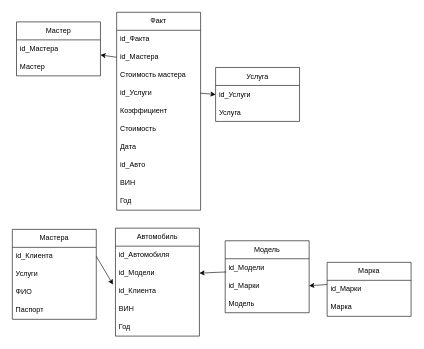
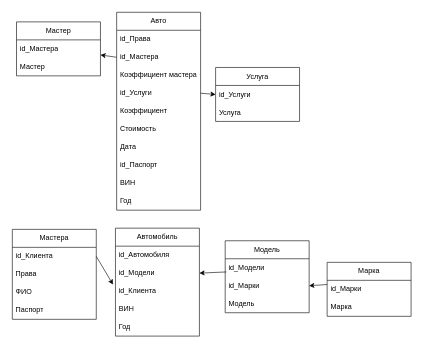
  <mxCell id="0" />
  <mxCell id="1" parent="0" />
- <mxCell id="2" value="Факт" style="swimlane;fontStyle=0;childLayout=stackLayout;horizontal=1;startSize=30;horizontalStack=0;resizeParent=1;resizeParentMax=0;resizeLast=0;collapsible=1;marginBottom=0;whiteSpace=wrap;html=1;" parent="1" vertex="1"><mxGeometry x="194" y="20" width="140" height="330" as="geometry" /></mxCell>
- <mxCell id="3" value="id_Факта" style="text;strokeColor=none;fillColor=none;align=left;verticalAlign=middle;spacingLeft=4;spacingRight=4;overflow=hidden;points=[[0,0.5],[1,0.5]];portConstraint=eastwest;rotatable=0;whiteSpace=wrap;html=1;" parent="2" vertex="1"><mxGeometry y="30" width="140" height="30" as="geometry" /></mxCell>
+ <mxCell id="2" value="Авто" style="swimlane;fontStyle=0;childLayout=stackLayout;horizontal=1;startSize=30;horizontalStack=0;resizeParent=1;resizeParentMax=0;resizeLast=0;collapsible=1;marginBottom=0;whiteSpace=wrap;html=1;" parent="1" vertex="1"><mxGeometry x="194" y="20" width="140" height="330" as="geometry" /></mxCell>
+ <mxCell id="3" value="id_Права" style="text;strokeColor=none;fillColor=none;align=left;verticalAlign=middle;spacingLeft=4;spacingRight=4;overflow=hidden;points=[[0,0.5],[1,0.5]];portConstraint=eastwest;rotatable=0;whiteSpace=wrap;html=1;" parent="2" vertex="1"><mxGeometry y="30" width="140" height="30" as="geometry" /></mxCell>
  <mxCell id="4" value="id_Мастера" style="text;strokeColor=none;fillColor=none;align=left;verticalAlign=middle;spacingLeft=4;spacingRight=4;overflow=hidden;points=[[0,0.5],[1,0.5]];portConstraint=eastwest;rotatable=0;whiteSpace=wrap;html=1;" parent="2" vertex="1"><mxGeometry y="60" width="140" height="30" as="geometry" /></mxCell>
- <mxCell id="5" value="Стоимость мастера" style="text;strokeColor=none;fillColor=none;align=left;verticalAlign=middle;spacingLeft=4;spacingRight=4;overflow=hidden;points=[[0,0.5],[1,0.5]];portConstraint=eastwest;rotatable=0;whiteSpace=wrap;html=1;" parent="2" vertex="1"><mxGeometry y="90" width="140" height="30" as="geometry" /></mxCell>
+ <mxCell id="5" value="Коэффициент мастера" style="text;strokeColor=none;fillColor=none;align=left;verticalAlign=middle;spacingLeft=4;spacingRight=4;overflow=hidden;points=[[0,0.5],[1,0.5]];portConstraint=eastwest;rotatable=0;whiteSpace=wrap;html=1;" parent="2" vertex="1"><mxGeometry y="90" width="140" height="30" as="geometry" /></mxCell>
  <mxCell id="6" value="id_Услуги" style="text;strokeColor=none;fillColor=none;align=left;verticalAlign=middle;spacingLeft=4;spacingRight=4;overflow=hidden;points=[[0,0.5],[1,0.5]];portConstraint=eastwest;rotatable=0;whiteSpace=wrap;html=1;" parent="2" vertex="1"><mxGeometry y="120" width="140" height="30" as="geometry" /></mxCell>
  <mxCell id="7" value="Коэффициент" style="text;strokeColor=none;fillColor=none;align=left;verticalAlign=middle;spacingLeft=4;spacingRight=4;overflow=hidden;points=[[0,0.5],[1,0.5]];portConstraint=eastwest;rotatable=0;whiteSpace=wrap;html=1;" parent="2" vertex="1"><mxGeometry y="150" width="140" height="30" as="geometry" /></mxCell>
  <mxCell id="8" value="Стоимость" style="text;strokeColor=none;fillColor=none;align=left;verticalAlign=middle;spacingLeft=4;spacingRight=4;overflow=hidden;points=[[0,0.5],[1,0.5]];portConstraint=eastwest;rotatable=0;whiteSpace=wrap;html=1;" parent="2" vertex="1"><mxGeometry y="180" width="140" height="30" as="geometry" /></mxCell>
  <mxCell id="9" value="Дата" style="text;strokeColor=none;fillColor=none;align=left;verticalAlign=middle;spacingLeft=4;spacingRight=4;overflow=hidden;points=[[0,0.5],[1,0.5]];portConstraint=eastwest;rotatable=0;whiteSpace=wrap;html=1;" parent="2" vertex="1"><mxGeometry y="210" width="140" height="30" as="geometry" /></mxCell>
- <mxCell id="10" value="id_Авто" style="text;strokeColor=none;fillColor=none;align=left;verticalAlign=middle;spacingLeft=4;spacingRight=4;overflow=hidden;points=[[0,0.5],[1,0.5]];portConstraint=eastwest;rotatable=0;whiteSpace=wrap;html=1;" parent="2" vertex="1"><mxGeometry y="240" width="140" height="30" as="geometry" /></mxCell>
+ <mxCell id="10" value="id_Паспорт" style="text;strokeColor=none;fillColor=none;align=left;verticalAlign=middle;spacingLeft=4;spacingRight=4;overflow=hidden;points=[[0,0.5],[1,0.5]];portConstraint=eastwest;rotatable=0;whiteSpace=wrap;html=1;" parent="2" vertex="1"><mxGeometry y="240" width="140" height="30" as="geometry" /></mxCell>
  <mxCell id="11" value="ВИН" style="text;strokeColor=none;fillColor=none;align=left;verticalAlign=middle;spacingLeft=4;spacingRight=4;overflow=hidden;points=[[0,0.5],[1,0.5]];portConstraint=eastwest;rotatable=0;whiteSpace=wrap;html=1;" parent="2" vertex="1"><mxGeometry y="270" width="140" height="30" as="geometry" /></mxCell>
  <mxCell id="12" value="Год" style="text;strokeColor=none;fillColor=none;align=left;verticalAlign=middle;spacingLeft=4;spacingRight=4;overflow=hidden;points=[[0,0.5],[1,0.5]];portConstraint=eastwest;rotatable=0;whiteSpace=wrap;html=1;" parent="2" vertex="1"><mxGeometry y="300" width="140" height="30" as="geometry" /></mxCell>
  <mxCell id="13" value="Мастер" style="swimlane;fontStyle=0;childLayout=stackLayout;horizontal=1;startSize=30;horizontalStack=0;resizeParent=1;resizeParentMax=0;resizeLast=0;collapsible=1;marginBottom=0;whiteSpace=wrap;html=1;" parent="1" vertex="1"><mxGeometry x="27" y="36" width="140" height="90" as="geometry" /></mxCell>
  <mxCell id="14" value="id_Мастера" style="text;strokeColor=none;fillColor=none;align=left;verticalAlign=middle;spacingLeft=4;spacingRight=4;overflow=hidden;points=[[0,0.5],[1,0.5]];portConstraint=eastwest;rotatable=0;whiteSpace=wrap;html=1;" parent="13" vertex="1"><mxGeometry y="30" width="140" height="30" as="geometry" /></mxCell>
  <mxCell id="15" value="Мастер" style="text;strokeColor=none;fillColor=none;align=left;verticalAlign=middle;spacingLeft=4;spacingRight=4;overflow=hidden;points=[[0,0.5],[1,0.5]];portConstraint=eastwest;rotatable=0;whiteSpace=wrap;html=1;" parent="13" vertex="1"><mxGeometry y="60" width="140" height="30" as="geometry" /></mxCell>
  <mxCell id="16" value="Услуга" style="swimlane;fontStyle=0;childLayout=stackLayout;horizontal=1;startSize=30;horizontalStack=0;resizeParent=1;resizeParentMax=0;resizeLast=0;collapsible=1;marginBottom=0;whiteSpace=wrap;html=1;" parent="1" vertex="1"><mxGeometry x="359" y="112" width="140" height="90" as="geometry" /></mxCell>
  <mxCell id="17" value="id_Услуги" style="text;strokeColor=none;fillColor=none;align=left;verticalAlign=middle;spacingLeft=4;spacingRight=4;overflow=hidden;points=[[0,0.5],[1,0.5]];portConstraint=eastwest;rotatable=0;whiteSpace=wrap;html=1;" parent="16" vertex="1"><mxGeometry y="30" width="140" height="30" as="geometry" /></mxCell>
  <mxCell id="18" value="Услуга" style="text;strokeColor=none;fillColor=none;align=left;verticalAlign=middle;spacingLeft=4;spacingRight=4;overflow=hidden;points=[[0,0.5],[1,0.5]];portConstraint=eastwest;rotatable=0;whiteSpace=wrap;html=1;" parent="16" vertex="1"><mxGeometry y="60" width="140" height="30" as="geometry" /></mxCell>
  <mxCell id="19" value="Мастера" style="swimlane;fontStyle=0;childLayout=stackLayout;horizontal=1;startSize=30;horizontalStack=0;resizeParent=1;resizeParentMax=0;resizeLast=0;collapsible=1;marginBottom=0;whiteSpace=wrap;html=1;" parent="1" vertex="1"><mxGeometry x="20" y="382" width="140" height="150" as="geometry" /></mxCell>
  <mxCell id="20" value="id_Клиента" style="text;strokeColor=none;fillColor=none;align=left;verticalAlign=middle;spacingLeft=4;spacingRight=4;overflow=hidden;points=[[0,0.5],[1,0.5]];portConstraint=eastwest;rotatable=0;whiteSpace=wrap;html=1;" parent="19" vertex="1"><mxGeometry y="30" width="140" height="30" as="geometry" /></mxCell>
- <mxCell id="21" value="Услуги" style="text;strokeColor=none;fillColor=none;align=left;verticalAlign=middle;spacingLeft=4;spacingRight=4;overflow=hidden;points=[[0,0.5],[1,0.5]];portConstraint=eastwest;rotatable=0;whiteSpace=wrap;html=1;" parent="19" vertex="1"><mxGeometry y="60" width="140" height="30" as="geometry" /></mxCell>
+ <mxCell id="21" value="Права" style="text;strokeColor=none;fillColor=none;align=left;verticalAlign=middle;spacingLeft=4;spacingRight=4;overflow=hidden;points=[[0,0.5],[1,0.5]];portConstraint=eastwest;rotatable=0;whiteSpace=wrap;html=1;" parent="19" vertex="1"><mxGeometry y="60" width="140" height="30" as="geometry" /></mxCell>
  <mxCell id="22" value="ФИО" style="text;strokeColor=none;fillColor=none;align=left;verticalAlign=middle;spacingLeft=4;spacingRight=4;overflow=hidden;points=[[0,0.5],[1,0.5]];portConstraint=eastwest;rotatable=0;whiteSpace=wrap;html=1;" parent="19" vertex="1"><mxGeometry y="90" width="140" height="30" as="geometry" /></mxCell>
  <mxCell id="23" value="Паспорт" style="text;strokeColor=none;fillColor=none;align=left;verticalAlign=middle;spacingLeft=4;spacingRight=4;overflow=hidden;points=[[0,0.5],[1,0.5]];portConstraint=eastwest;rotatable=0;whiteSpace=wrap;html=1;" parent="19" vertex="1"><mxGeometry y="120" width="140" height="30" as="geometry" /></mxCell>
  <mxCell id="24" value="Автомобиль" style="swimlane;fontStyle=0;childLayout=stackLayout;horizontal=1;startSize=30;horizontalStack=0;resizeParent=1;resizeParentMax=0;resizeLast=0;collapsible=1;marginBottom=0;whiteSpace=wrap;html=1;" parent="1" vertex="1"><mxGeometry x="192" y="380" width="140" height="180" as="geometry" /></mxCell>
  <mxCell id="25" value="id_Автомобиля" style="text;strokeColor=none;fillColor=none;align=left;verticalAlign=middle;spacingLeft=4;spacingRight=4;overflow=hidden;points=[[0,0.5],[1,0.5]];portConstraint=eastwest;rotatable=0;whiteSpace=wrap;html=1;" parent="24" vertex="1"><mxGeometry y="30" width="140" height="30" as="geometry" /></mxCell>
  <mxCell id="26" value="id_Модели" style="text;strokeColor=none;fillColor=none;align=left;verticalAlign=middle;spacingLeft=4;spacingRight=4;overflow=hidden;points=[[0,0.5],[1,0.5]];portConstraint=eastwest;rotatable=0;whiteSpace=wrap;html=1;" parent="24" vertex="1"><mxGeometry y="60" width="140" height="30" as="geometry" /></mxCell>
  <mxCell id="27" value="id_Клиента" style="text;strokeColor=none;fillColor=none;align=left;verticalAlign=middle;spacingLeft=4;spacingRight=4;overflow=hidden;points=[[0,0.5],[1,0.5]];portConstraint=eastwest;rotatable=0;whiteSpace=wrap;html=1;" parent="24" vertex="1"><mxGeometry y="90" width="140" height="30" as="geometry" /></mxCell>
  <mxCell id="28" value="ВИН" style="text;strokeColor=none;fillColor=none;align=left;verticalAlign=middle;spacingLeft=4;spacingRight=4;overflow=hidden;points=[[0,0.5],[1,0.5]];portConstraint=eastwest;rotatable=0;whiteSpace=wrap;html=1;" parent="24" vertex="1"><mxGeometry y="120" width="140" height="30" as="geometry" /></mxCell>
  <mxCell id="29" value="Год" style="text;strokeColor=none;fillColor=none;align=left;verticalAlign=middle;spacingLeft=4;spacingRight=4;overflow=hidden;points=[[0,0.5],[1,0.5]];portConstraint=eastwest;rotatable=0;whiteSpace=wrap;html=1;" parent="24" vertex="1"><mxGeometry y="150" width="140" height="30" as="geometry" /></mxCell>
  <mxCell id="30" value="Марка" style="swimlane;fontStyle=0;childLayout=stackLayout;horizontal=1;startSize=30;horizontalStack=0;resizeParent=1;resizeParentMax=0;resizeLast=0;collapsible=1;marginBottom=0;whiteSpace=wrap;html=1;" parent="1" vertex="1"><mxGeometry x="545" y="437" width="140" height="90" as="geometry" /></mxCell>
  <mxCell id="31" value="id_Марки" style="text;strokeColor=none;fillColor=none;align=left;verticalAlign=middle;spacingLeft=4;spacingRight=4;overflow=hidden;points=[[0,0.5],[1,0.5]];portConstraint=eastwest;rotatable=0;whiteSpace=wrap;html=1;" parent="30" vertex="1"><mxGeometry y="30" width="140" height="30" as="geometry" /></mxCell>
  <mxCell id="32" value="Марка" style="text;strokeColor=none;fillColor=none;align=left;verticalAlign=middle;spacingLeft=4;spacingRight=4;overflow=hidden;points=[[0,0.5],[1,0.5]];portConstraint=eastwest;rotatable=0;whiteSpace=wrap;html=1;" parent="30" vertex="1"><mxGeometry y="60" width="140" height="30" as="geometry" /></mxCell>
  <mxCell id="33" value="Модель" style="swimlane;fontStyle=0;childLayout=stackLayout;horizontal=1;startSize=30;horizontalStack=0;resizeParent=1;resizeParentMax=0;resizeLast=0;collapsible=1;marginBottom=0;whiteSpace=wrap;html=1;" parent="1" vertex="1"><mxGeometry x="375" y="401" width="140" height="120" as="geometry" /></mxCell>
  <mxCell id="34" value="id_Модели" style="text;strokeColor=none;fillColor=none;align=left;verticalAlign=middle;spacingLeft=4;spacingRight=4;overflow=hidden;points=[[0,0.5],[1,0.5]];portConstraint=eastwest;rotatable=0;whiteSpace=wrap;html=1;" parent="33" vertex="1"><mxGeometry y="30" width="140" height="30" as="geometry" /></mxCell>
  <mxCell id="35" value="id_Марки" style="text;strokeColor=none;fillColor=none;align=left;verticalAlign=middle;spacingLeft=4;spacingRight=4;overflow=hidden;points=[[0,0.5],[1,0.5]];portConstraint=eastwest;rotatable=0;whiteSpace=wrap;html=1;" parent="33" vertex="1"><mxGeometry y="60" width="140" height="30" as="geometry" /></mxCell>
  <mxCell id="36" value="Модель" style="text;strokeColor=none;fillColor=none;align=left;verticalAlign=middle;spacingLeft=4;spacingRight=4;overflow=hidden;points=[[0,0.5],[1,0.5]];portConstraint=eastwest;rotatable=0;whiteSpace=wrap;html=1;" parent="33" vertex="1"><mxGeometry y="90" width="140" height="30" as="geometry" /></mxCell>
  <mxCell id="37" value="" style="endArrow=classic;html=1;rounded=0;exitX=0;exitY=0.5;exitDx=0;exitDy=0;" parent="1" source="4" target="13" edge="1"><mxGeometry width="50" height="50" relative="1" as="geometry"><mxPoint x="81" y="269" as="sourcePoint" /><mxPoint x="131" y="219" as="targetPoint" /></mxGeometry></mxCell>
  <mxCell id="38" value="" style="endArrow=classic;html=1;rounded=0;entryX=0;entryY=0.5;entryDx=0;entryDy=0;exitX=1;exitY=0.5;exitDx=0;exitDy=0;" parent="1" source="6" target="17" edge="1"><mxGeometry width="50" height="50" relative="1" as="geometry"><mxPoint x="400" y="274" as="sourcePoint" /><mxPoint x="450" y="224" as="targetPoint" /></mxGeometry></mxCell>
  <mxCell id="39" value="" style="endArrow=classic;html=1;rounded=0;entryX=-0.029;entryY=0.133;entryDx=0;entryDy=0;entryPerimeter=0;exitX=1;exitY=0.5;exitDx=0;exitDy=0;" parent="1" source="20" target="27" edge="1"><mxGeometry width="50" height="50" relative="1" as="geometry"><mxPoint x="122" y="633" as="sourcePoint" /><mxPoint x="172" y="583" as="targetPoint" /></mxGeometry></mxCell>
  <mxCell id="40" value="" style="endArrow=classic;html=1;rounded=0;exitX=0.014;exitY=0.733;exitDx=0;exitDy=0;exitPerimeter=0;entryX=1;entryY=0.5;entryDx=0;entryDy=0;" parent="1" source="34" target="26" edge="1"><mxGeometry width="50" height="50" relative="1" as="geometry"><mxPoint x="225" y="632" as="sourcePoint" /><mxPoint x="358" y="466" as="targetPoint" /></mxGeometry></mxCell>
  <mxCell id="41" value="" style="endArrow=classic;html=1;rounded=0;entryX=1;entryY=0.5;entryDx=0;entryDy=0;exitX=0;exitY=0.233;exitDx=0;exitDy=0;exitPerimeter=0;" parent="1" source="31" target="35" edge="1"><mxGeometry width="50" height="50" relative="1" as="geometry"><mxPoint x="528" y="377" as="sourcePoint" /><mxPoint x="578" y="327" as="targetPoint" /></mxGeometry></mxCell>
